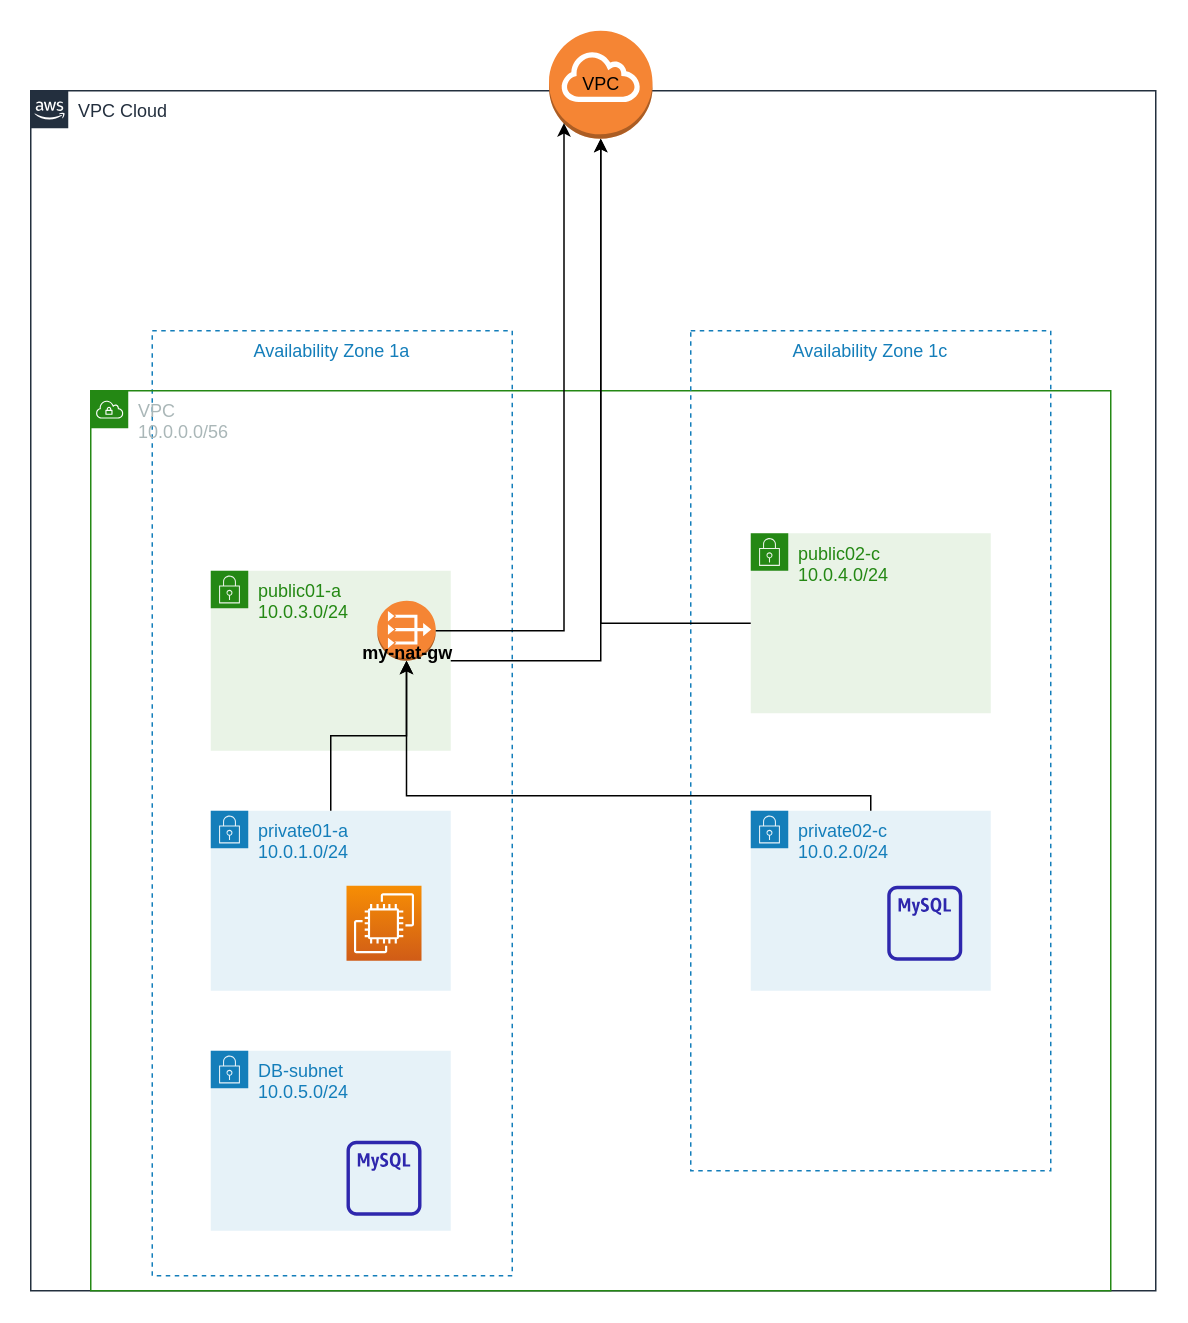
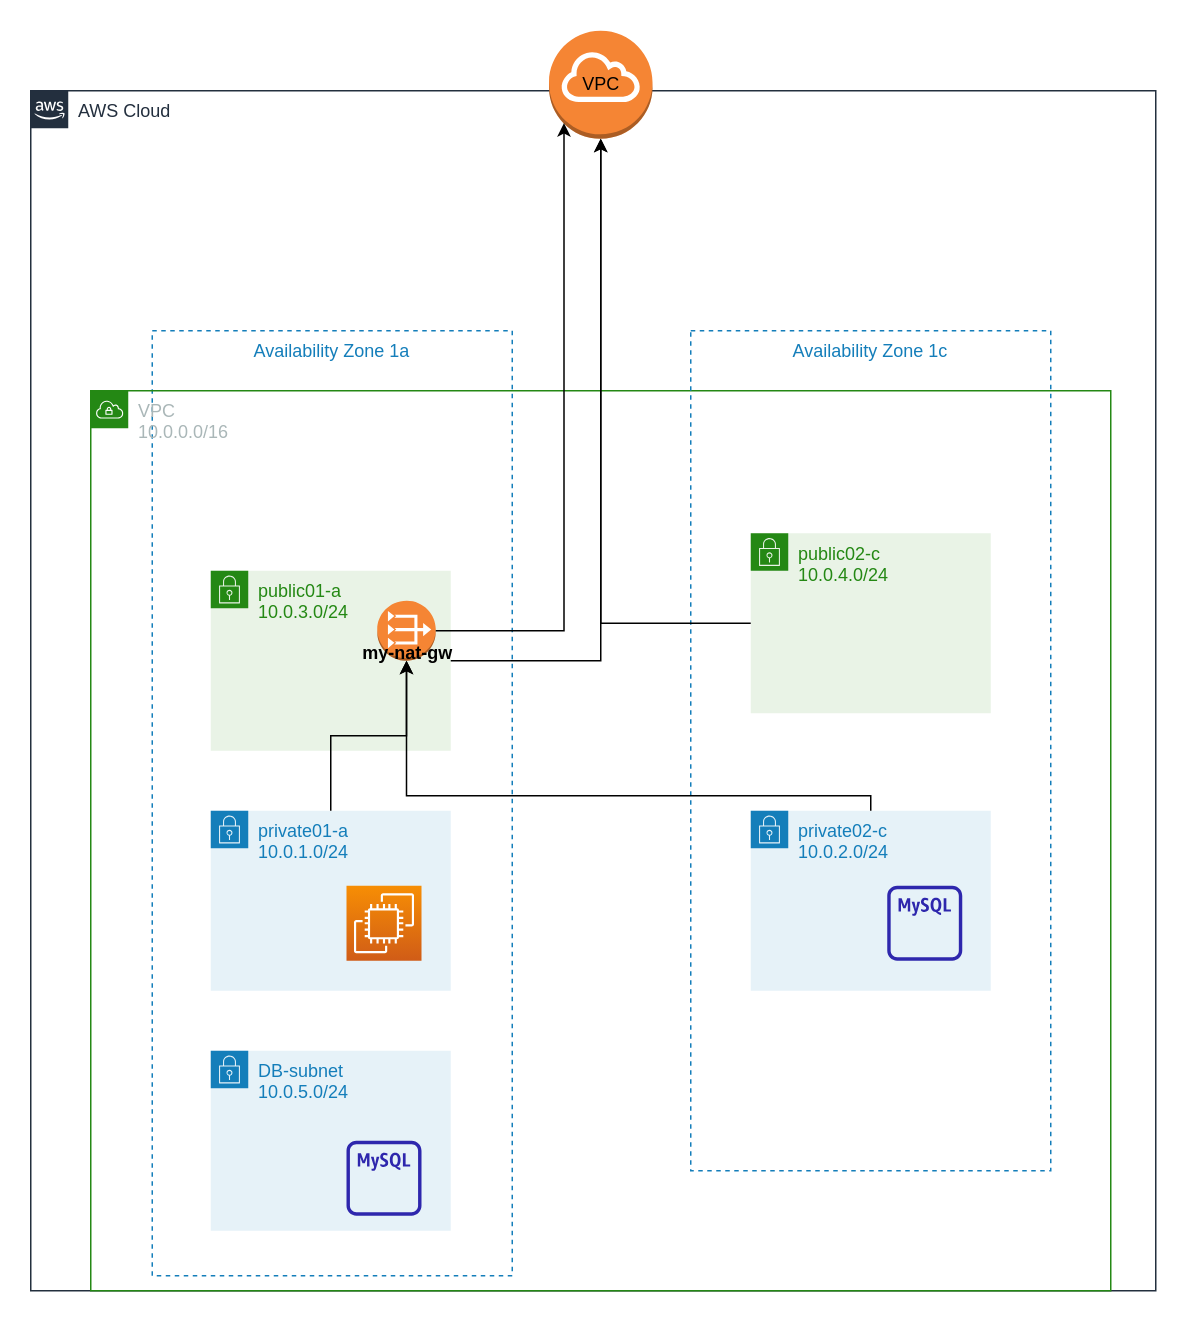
  <mxCell id="0" />
  <mxCell id="1" parent="0" />
- <mxCell id="2" value="VPC Cloud" style="points=[[0,0],[0.25,0],[0.5,0],[0.75,0],[1,0],[1,0.25],[1,0.5],[1,0.75],[1,1],[0.75,1],[0.5,1],[0.25,1],[0,1],[0,0.75],[0,0.5],[0,0.25]];outlineConnect=0;gradientColor=none;html=1;whiteSpace=wrap;fontSize=12;fontStyle=0;container=1;pointerEvents=0;collapsible=0;recursiveResize=0;shape=mxgraph.aws4.group;grIcon=mxgraph.aws4.group_aws_cloud_alt;strokeColor=#232F3E;fillColor=none;verticalAlign=top;align=left;spacingLeft=30;fontColor=#232F3E;dashed=0;" vertex="1" parent="1"><mxGeometry x="20" y="60" width="750" height="800" as="geometry" /></mxCell>
+ <mxCell id="2" value="AWS Cloud" style="points=[[0,0],[0.25,0],[0.5,0],[0.75,0],[1,0],[1,0.25],[1,0.5],[1,0.75],[1,1],[0.75,1],[0.5,1],[0.25,1],[0,1],[0,0.75],[0,0.5],[0,0.25]];outlineConnect=0;gradientColor=none;html=1;whiteSpace=wrap;fontSize=12;fontStyle=0;container=1;pointerEvents=0;collapsible=0;recursiveResize=0;shape=mxgraph.aws4.group;grIcon=mxgraph.aws4.group_aws_cloud_alt;strokeColor=#232F3E;fillColor=none;verticalAlign=top;align=left;spacingLeft=30;fontColor=#232F3E;dashed=0;" vertex="1" parent="1"><mxGeometry x="20" y="60" width="750" height="800" as="geometry" /></mxCell>
  <mxCell id="3" value="Availability Zone 1a" style="fillColor=none;strokeColor=#147EBA;dashed=1;verticalAlign=top;fontStyle=0;fontColor=#147EBA;whiteSpace=wrap;html=1;" vertex="1" parent="2"><mxGeometry x="81" y="160" width="240" height="630" as="geometry" /></mxCell>
- <mxCell id="4" value="VPC&lt;br&gt;10.0.0.0/56" style="points=[[0,0],[0.25,0],[0.5,0],[0.75,0],[1,0],[1,0.25],[1,0.5],[1,0.75],[1,1],[0.75,1],[0.5,1],[0.25,1],[0,1],[0,0.75],[0,0.5],[0,0.25]];outlineConnect=0;gradientColor=none;html=1;whiteSpace=wrap;fontSize=12;fontStyle=0;container=1;pointerEvents=0;collapsible=0;recursiveResize=0;shape=mxgraph.aws4.group;grIcon=mxgraph.aws4.group_vpc;strokeColor=#248814;fillColor=none;verticalAlign=top;align=left;spacingLeft=30;fontColor=#AAB7B8;dashed=0;" vertex="1" parent="2"><mxGeometry x="40" y="200" width="680" height="600" as="geometry" /></mxCell>
+ <mxCell id="4" value="VPC&lt;br&gt;10.0.0.0/16" style="points=[[0,0],[0.25,0],[0.5,0],[0.75,0],[1,0],[1,0.25],[1,0.5],[1,0.75],[1,1],[0.75,1],[0.5,1],[0.25,1],[0,1],[0,0.75],[0,0.5],[0,0.25]];outlineConnect=0;gradientColor=none;html=1;whiteSpace=wrap;fontSize=12;fontStyle=0;container=1;pointerEvents=0;collapsible=0;recursiveResize=0;shape=mxgraph.aws4.group;grIcon=mxgraph.aws4.group_vpc;strokeColor=#248814;fillColor=none;verticalAlign=top;align=left;spacingLeft=30;fontColor=#AAB7B8;dashed=0;" vertex="1" parent="2"><mxGeometry x="40" y="200" width="680" height="600" as="geometry" /></mxCell>
  <mxCell id="5" value="private01-a&lt;br&gt;10.0.1.0/24" style="points=[[0,0],[0.25,0],[0.5,0],[0.75,0],[1,0],[1,0.25],[1,0.5],[1,0.75],[1,1],[0.75,1],[0.5,1],[0.25,1],[0,1],[0,0.75],[0,0.5],[0,0.25]];outlineConnect=0;gradientColor=none;html=1;whiteSpace=wrap;fontSize=12;fontStyle=0;container=1;pointerEvents=0;collapsible=0;recursiveResize=0;shape=mxgraph.aws4.group;grIcon=mxgraph.aws4.group_security_group;grStroke=0;strokeColor=#147EBA;fillColor=#E6F2F8;verticalAlign=top;align=left;spacingLeft=30;fontColor=#147EBA;dashed=0;" vertex="1" parent="4"><mxGeometry x="80" y="280" width="160" height="120" as="geometry" /></mxCell>
  <mxCell id="6" value="Availability Zone 1c" style="fillColor=none;strokeColor=#147EBA;dashed=1;verticalAlign=top;fontStyle=0;fontColor=#147EBA;whiteSpace=wrap;html=1;" vertex="1" parent="4"><mxGeometry x="400" y="-40" width="240" height="560" as="geometry" /></mxCell>
  <mxCell id="7" value="private02-c&lt;br&gt;10.0.2.0/24" style="points=[[0,0],[0.25,0],[0.5,0],[0.75,0],[1,0],[1,0.25],[1,0.5],[1,0.75],[1,1],[0.75,1],[0.5,1],[0.25,1],[0,1],[0,0.75],[0,0.5],[0,0.25]];outlineConnect=0;gradientColor=none;html=1;whiteSpace=wrap;fontSize=12;fontStyle=0;container=1;pointerEvents=0;collapsible=0;recursiveResize=0;shape=mxgraph.aws4.group;grIcon=mxgraph.aws4.group_security_group;grStroke=0;strokeColor=#147EBA;fillColor=#E6F2F8;verticalAlign=top;align=left;spacingLeft=30;fontColor=#147EBA;dashed=0;" vertex="1" parent="4"><mxGeometry x="440" y="280" width="160" height="120" as="geometry" /></mxCell>
  <mxCell id="8" value="public02-c&lt;br&gt;10.0.4.0/24" style="points=[[0,0],[0.25,0],[0.5,0],[0.75,0],[1,0],[1,0.25],[1,0.5],[1,0.75],[1,1],[0.75,1],[0.5,1],[0.25,1],[0,1],[0,0.75],[0,0.5],[0,0.25]];outlineConnect=0;gradientColor=none;html=1;whiteSpace=wrap;fontSize=12;fontStyle=0;container=1;pointerEvents=0;collapsible=0;recursiveResize=0;shape=mxgraph.aws4.group;grIcon=mxgraph.aws4.group_security_group;grStroke=0;strokeColor=#248814;fillColor=#E9F3E6;verticalAlign=top;align=left;spacingLeft=30;fontColor=#248814;dashed=0;" vertex="1" parent="4"><mxGeometry x="440" y="95" width="160" height="120" as="geometry" /></mxCell>
  <mxCell id="9" value="public01-a&lt;br&gt;10.0.3.0/24" style="points=[[0,0],[0.25,0],[0.5,0],[0.75,0],[1,0],[1,0.25],[1,0.5],[1,0.75],[1,1],[0.75,1],[0.5,1],[0.25,1],[0,1],[0,0.75],[0,0.5],[0,0.25]];outlineConnect=0;gradientColor=none;html=1;whiteSpace=wrap;fontSize=12;fontStyle=0;container=1;pointerEvents=0;collapsible=0;recursiveResize=0;shape=mxgraph.aws4.group;grIcon=mxgraph.aws4.group_security_group;grStroke=0;strokeColor=#248814;fillColor=#E9F3E6;verticalAlign=top;align=left;spacingLeft=30;fontColor=#248814;dashed=0;" vertex="1" parent="4"><mxGeometry x="80" y="120" width="160" height="120" as="geometry" /></mxCell>
  <mxCell id="10" value="DB-subnet&lt;br&gt;10.0.5.0/24" style="points=[[0,0],[0.25,0],[0.5,0],[0.75,0],[1,0],[1,0.25],[1,0.5],[1,0.75],[1,1],[0.75,1],[0.5,1],[0.25,1],[0,1],[0,0.75],[0,0.5],[0,0.25]];outlineConnect=0;gradientColor=none;html=1;whiteSpace=wrap;fontSize=12;fontStyle=0;container=1;pointerEvents=0;collapsible=0;recursiveResize=0;shape=mxgraph.aws4.group;grIcon=mxgraph.aws4.group_security_group;grStroke=0;strokeColor=#147EBA;fillColor=#E6F2F8;verticalAlign=top;align=left;spacingLeft=30;fontColor=#147EBA;dashed=0;" vertex="1" parent="4"><mxGeometry x="80" y="440" width="160" height="120" as="geometry" /></mxCell>
  <mxCell id="11" value="" style="sketch=0;outlineConnect=0;fontColor=#232F3E;gradientColor=none;fillColor=#2E27AD;strokeColor=none;dashed=0;verticalLabelPosition=bottom;verticalAlign=top;align=center;html=1;fontSize=12;fontStyle=0;aspect=fixed;pointerEvents=1;shape=mxgraph.aws4.rds_mysql_instance_alt;" vertex="1" parent="4"><mxGeometry x="531" y="330" width="50" height="50" as="geometry" /></mxCell>
  <mxCell id="12" value="" style="outlineConnect=0;dashed=0;verticalLabelPosition=bottom;verticalAlign=top;align=center;html=1;shape=mxgraph.aws3.vpc_nat_gateway;fillColor=#F58534;gradientColor=none;" vertex="1" parent="2"><mxGeometry x="231" y="340" width="39" height="40" as="geometry" /></mxCell>
  <mxCell id="13" style="edgeStyle=orthogonalEdgeStyle;rounded=0;orthogonalLoop=1;jettySize=auto;html=1;entryX=0.5;entryY=1;entryDx=0;entryDy=0;entryPerimeter=0;" edge="1" parent="2" source="5" target="12"><mxGeometry relative="1" as="geometry" /></mxCell>
  <mxCell id="14" style="edgeStyle=orthogonalEdgeStyle;rounded=0;orthogonalLoop=1;jettySize=auto;html=1;entryX=0.5;entryY=1;entryDx=0;entryDy=0;entryPerimeter=0;" edge="1" parent="2" source="7" target="12"><mxGeometry relative="1" as="geometry"><Array as="points"><mxPoint x="560" y="470" /><mxPoint x="251" y="470" /></Array></mxGeometry></mxCell>
  <mxCell id="15" value="&lt;b&gt;my-nat-gw&lt;/b&gt;" style="text;html=1;align=center;verticalAlign=middle;resizable=0;points=[];autosize=1;strokeColor=none;fillColor=none;" vertex="1" parent="2"><mxGeometry x="210.5" y="360" width="80" height="30" as="geometry" /></mxCell>
  <mxCell id="16" value="" style="sketch=0;outlineConnect=0;fontColor=#232F3E;gradientColor=none;fillColor=#2E27AD;strokeColor=none;dashed=0;verticalLabelPosition=bottom;verticalAlign=top;align=center;html=1;fontSize=12;fontStyle=0;aspect=fixed;pointerEvents=1;shape=mxgraph.aws4.rds_mysql_instance_alt;" vertex="1" parent="2"><mxGeometry x="210.5" y="700" width="50" height="50" as="geometry" /></mxCell>
  <mxCell id="17" value="" style="sketch=0;points=[[0,0,0],[0.25,0,0],[0.5,0,0],[0.75,0,0],[1,0,0],[0,1,0],[0.25,1,0],[0.5,1,0],[0.75,1,0],[1,1,0],[0,0.25,0],[0,0.5,0],[0,0.75,0],[1,0.25,0],[1,0.5,0],[1,0.75,0]];outlineConnect=0;fontColor=#232F3E;gradientColor=#F78E04;gradientDirection=north;fillColor=#D05C17;strokeColor=#ffffff;dashed=0;verticalLabelPosition=bottom;verticalAlign=top;align=center;html=1;fontSize=12;fontStyle=0;aspect=fixed;shape=mxgraph.aws4.resourceIcon;resIcon=mxgraph.aws4.ec2;" vertex="1" parent="2"><mxGeometry x="210.5" y="530" width="50" height="50" as="geometry" /></mxCell>
  <mxCell id="18" value="" style="outlineConnect=0;dashed=0;verticalLabelPosition=bottom;verticalAlign=top;align=center;html=1;shape=mxgraph.aws3.internet_gateway;fillColor=#F58534;gradientColor=none;" vertex="1" parent="1"><mxGeometry x="365.5" y="20" width="69" height="72" as="geometry" /></mxCell>
  <mxCell id="19" style="edgeStyle=orthogonalEdgeStyle;rounded=0;orthogonalLoop=1;jettySize=auto;html=1;" edge="1" parent="1" source="9" target="18"><mxGeometry relative="1" as="geometry" /></mxCell>
  <mxCell id="20" value="VPC" style="text;html=1;align=center;verticalAlign=middle;resizable=0;points=[];autosize=1;strokeColor=none;fillColor=none;" vertex="1" parent="1"><mxGeometry x="375" y="41" width="50" height="30" as="geometry" /></mxCell>
  <mxCell id="21" style="edgeStyle=orthogonalEdgeStyle;rounded=0;orthogonalLoop=1;jettySize=auto;html=1;" edge="1" parent="1" source="8" target="18"><mxGeometry relative="1" as="geometry" /></mxCell>
  <mxCell id="22" style="edgeStyle=orthogonalEdgeStyle;rounded=0;orthogonalLoop=1;jettySize=auto;html=1;entryX=0.145;entryY=0.855;entryDx=0;entryDy=0;entryPerimeter=0;" edge="1" parent="1" source="12" target="18"><mxGeometry relative="1" as="geometry" /></mxCell>
